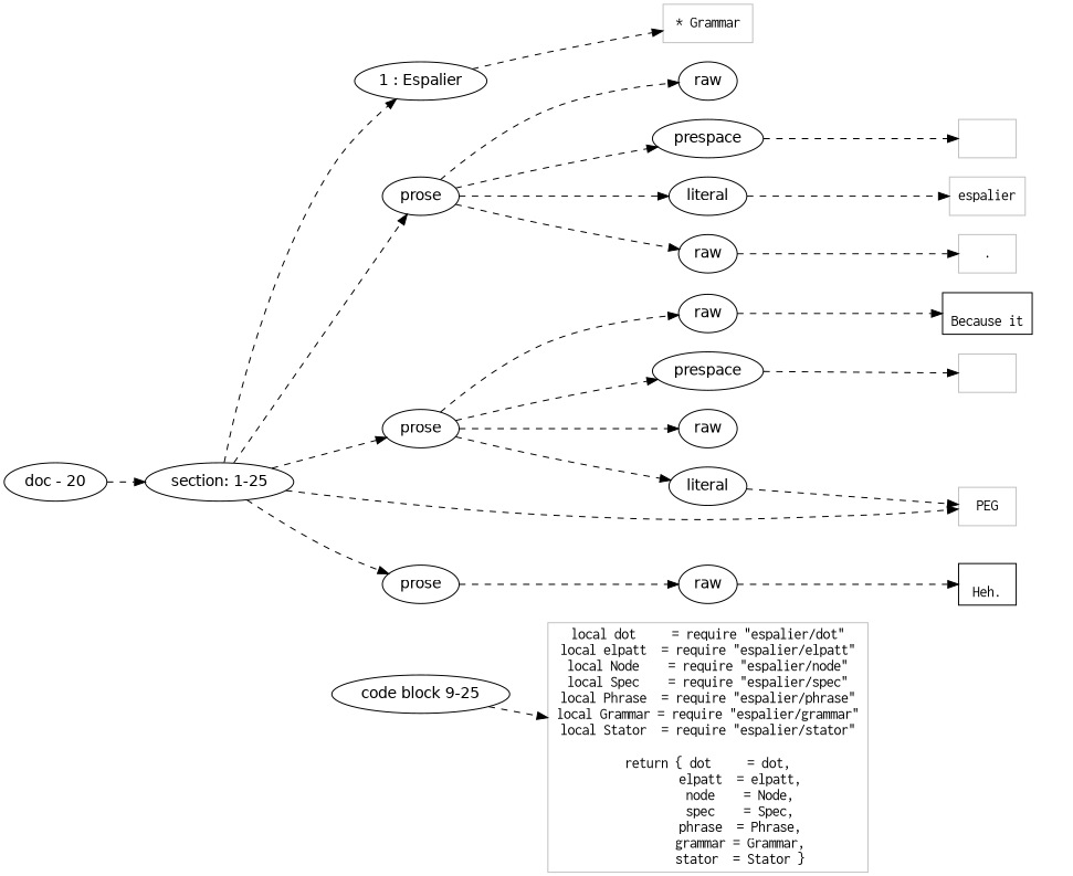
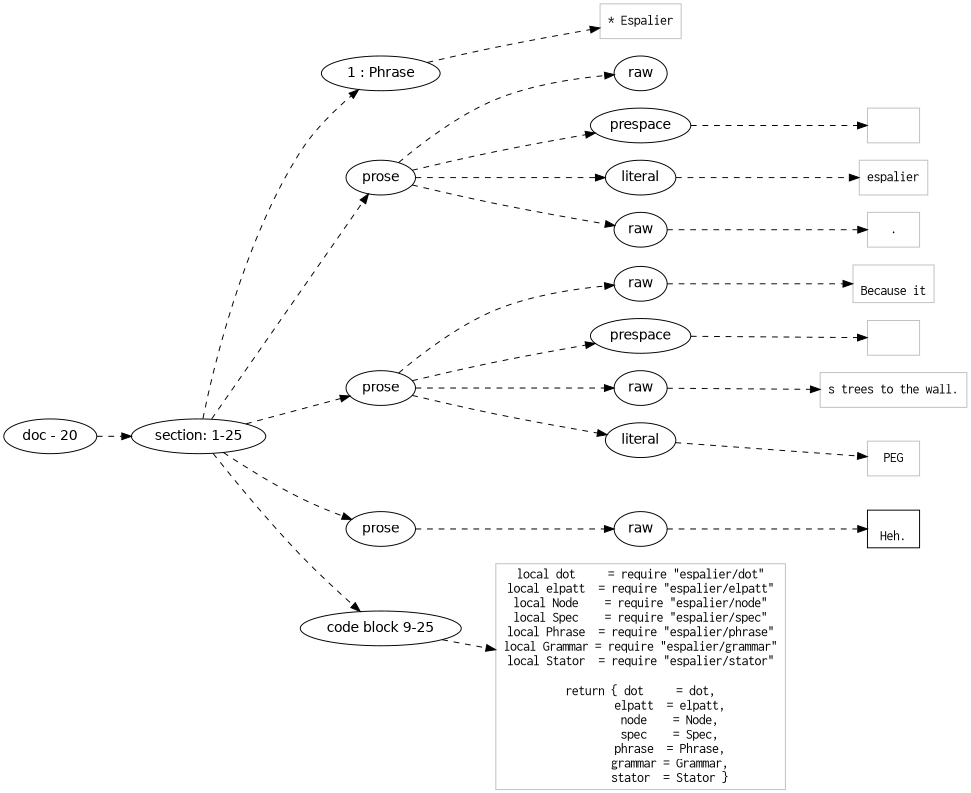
  digraph {
    rankdir=LR
    node [fontname=Helvetica]
    edge [style=dashed]
    n1 [label="section: 1-25"]
-   n2 [label="1 : Espalier"]
+   n2 [label="1 : Phrase"]
    n3 [label=prose]
    n4 [label=prose]
    n5 [label=prose]
    n6 [label="code block 9-25"]
    n7 [label=raw]
    n8 [label=prespace]
    n9 [label=literal]
    n10 [label=raw]
    n11 [label=raw]
    n12 [label=prespace]
    n13 [label=literal]
    n14 [label=raw]
    n15 [label=raw]
-   n16 [color=Gray fontname=Inconsolata label="* Grammar" shape=rectangle]
+   n16 [color=Gray fontname=Inconsolata label="* Espalier" shape=rectangle]
    n17 [color=Gray fontname=Inconsolata label="local dot     = require \"espalier/dot\"\nlocal elpatt  = require \"espalier/elpatt\"\nlocal Node    = require \"espalier/node\"\nlocal Spec    = require \"espalier/spec\"\nlocal Phrase  = require \"espalier/phrase\"\nlocal Grammar = require \"espalier/grammar\"\nlocal Stator  = require \"espalier/stator\"\n\nreturn { dot     = dot,\n         elpatt  = elpatt,\n         node    = Node,\n         spec    = Spec,\n         phrase  = Phrase,\n         grammar = Grammar,\n         stator  = Stator }" shape=rectangle]
    n18 [color=Gray fontname=Inconsolata label=" " shape=rectangle]
    n19 [color=Gray fontname=Inconsolata label=espalier shape=rectangle]
    n20 [color=Gray fontname=Inconsolata label=".\n" shape=rectangle]
-   n21 [color=black fontname=Inconsolata label="\nBecause it" shape=rectangle]
+   n21 [color=Gray fontname=Inconsolata label="\nBecause it" shape=rectangle]
    n22 [color=Gray fontname=Inconsolata label=" " shape=rectangle]
    n23 [color=Gray fontname=Inconsolata label=PEG shape=rectangle]
+   n24 [color=Gray fontname=Inconsolata label="s trees to the wall.\n" shape=rectangle]
    n25 [color=black fontname=Inconsolata label="\nHeh.\n" shape=rectangle]
    n26 [label="doc - 20"]
    subgraph sub_1 {
      rank=same
      n1
    }
    subgraph sub_2 {
      rank=same
      n2
      n3
      n4
      n5
      n6
    }
    subgraph sub_3 {
      rank=same
      n7
      n8
      n9
      n10
    }
    subgraph sub_4 {
      rank=same
      n11
      n12
      n13
      n14
    }
    subgraph sub_5 {
      rank=same
      n15
    }
    n1 -> n2
    n1 -> n3
    n1 -> n4
    n1 -> n5
-   n1 -> n23
+   n1 -> n6
    n2 -> n16
    n3 -> n7
    n3 -> n8
    n3 -> n9
    n3 -> n10
    n4 -> n11
    n4 -> n12
    n4 -> n13
    n4 -> n14
    n5 -> n15
    n6 -> n17
    n8 -> n18
    n9 -> n19
    n10 -> n20
    n11 -> n21
    n12 -> n22
    n13 -> n23
+   n14 -> n24
    n15 -> n25
    n26 -> n1
  }
